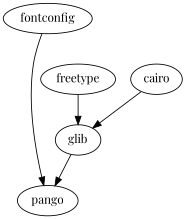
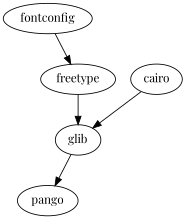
  digraph {
    fontname="Playfair Display"
    node [fontname="Playfair Display"]
    edge [fontname="Playfair Display"]
    fontconfig
    pango
    freetype
    glib
    cairo
-   fontconfig -> pango
+   fontconfig -> freetype
    freetype -> glib
    glib -> pango
    cairo -> glib
  }
